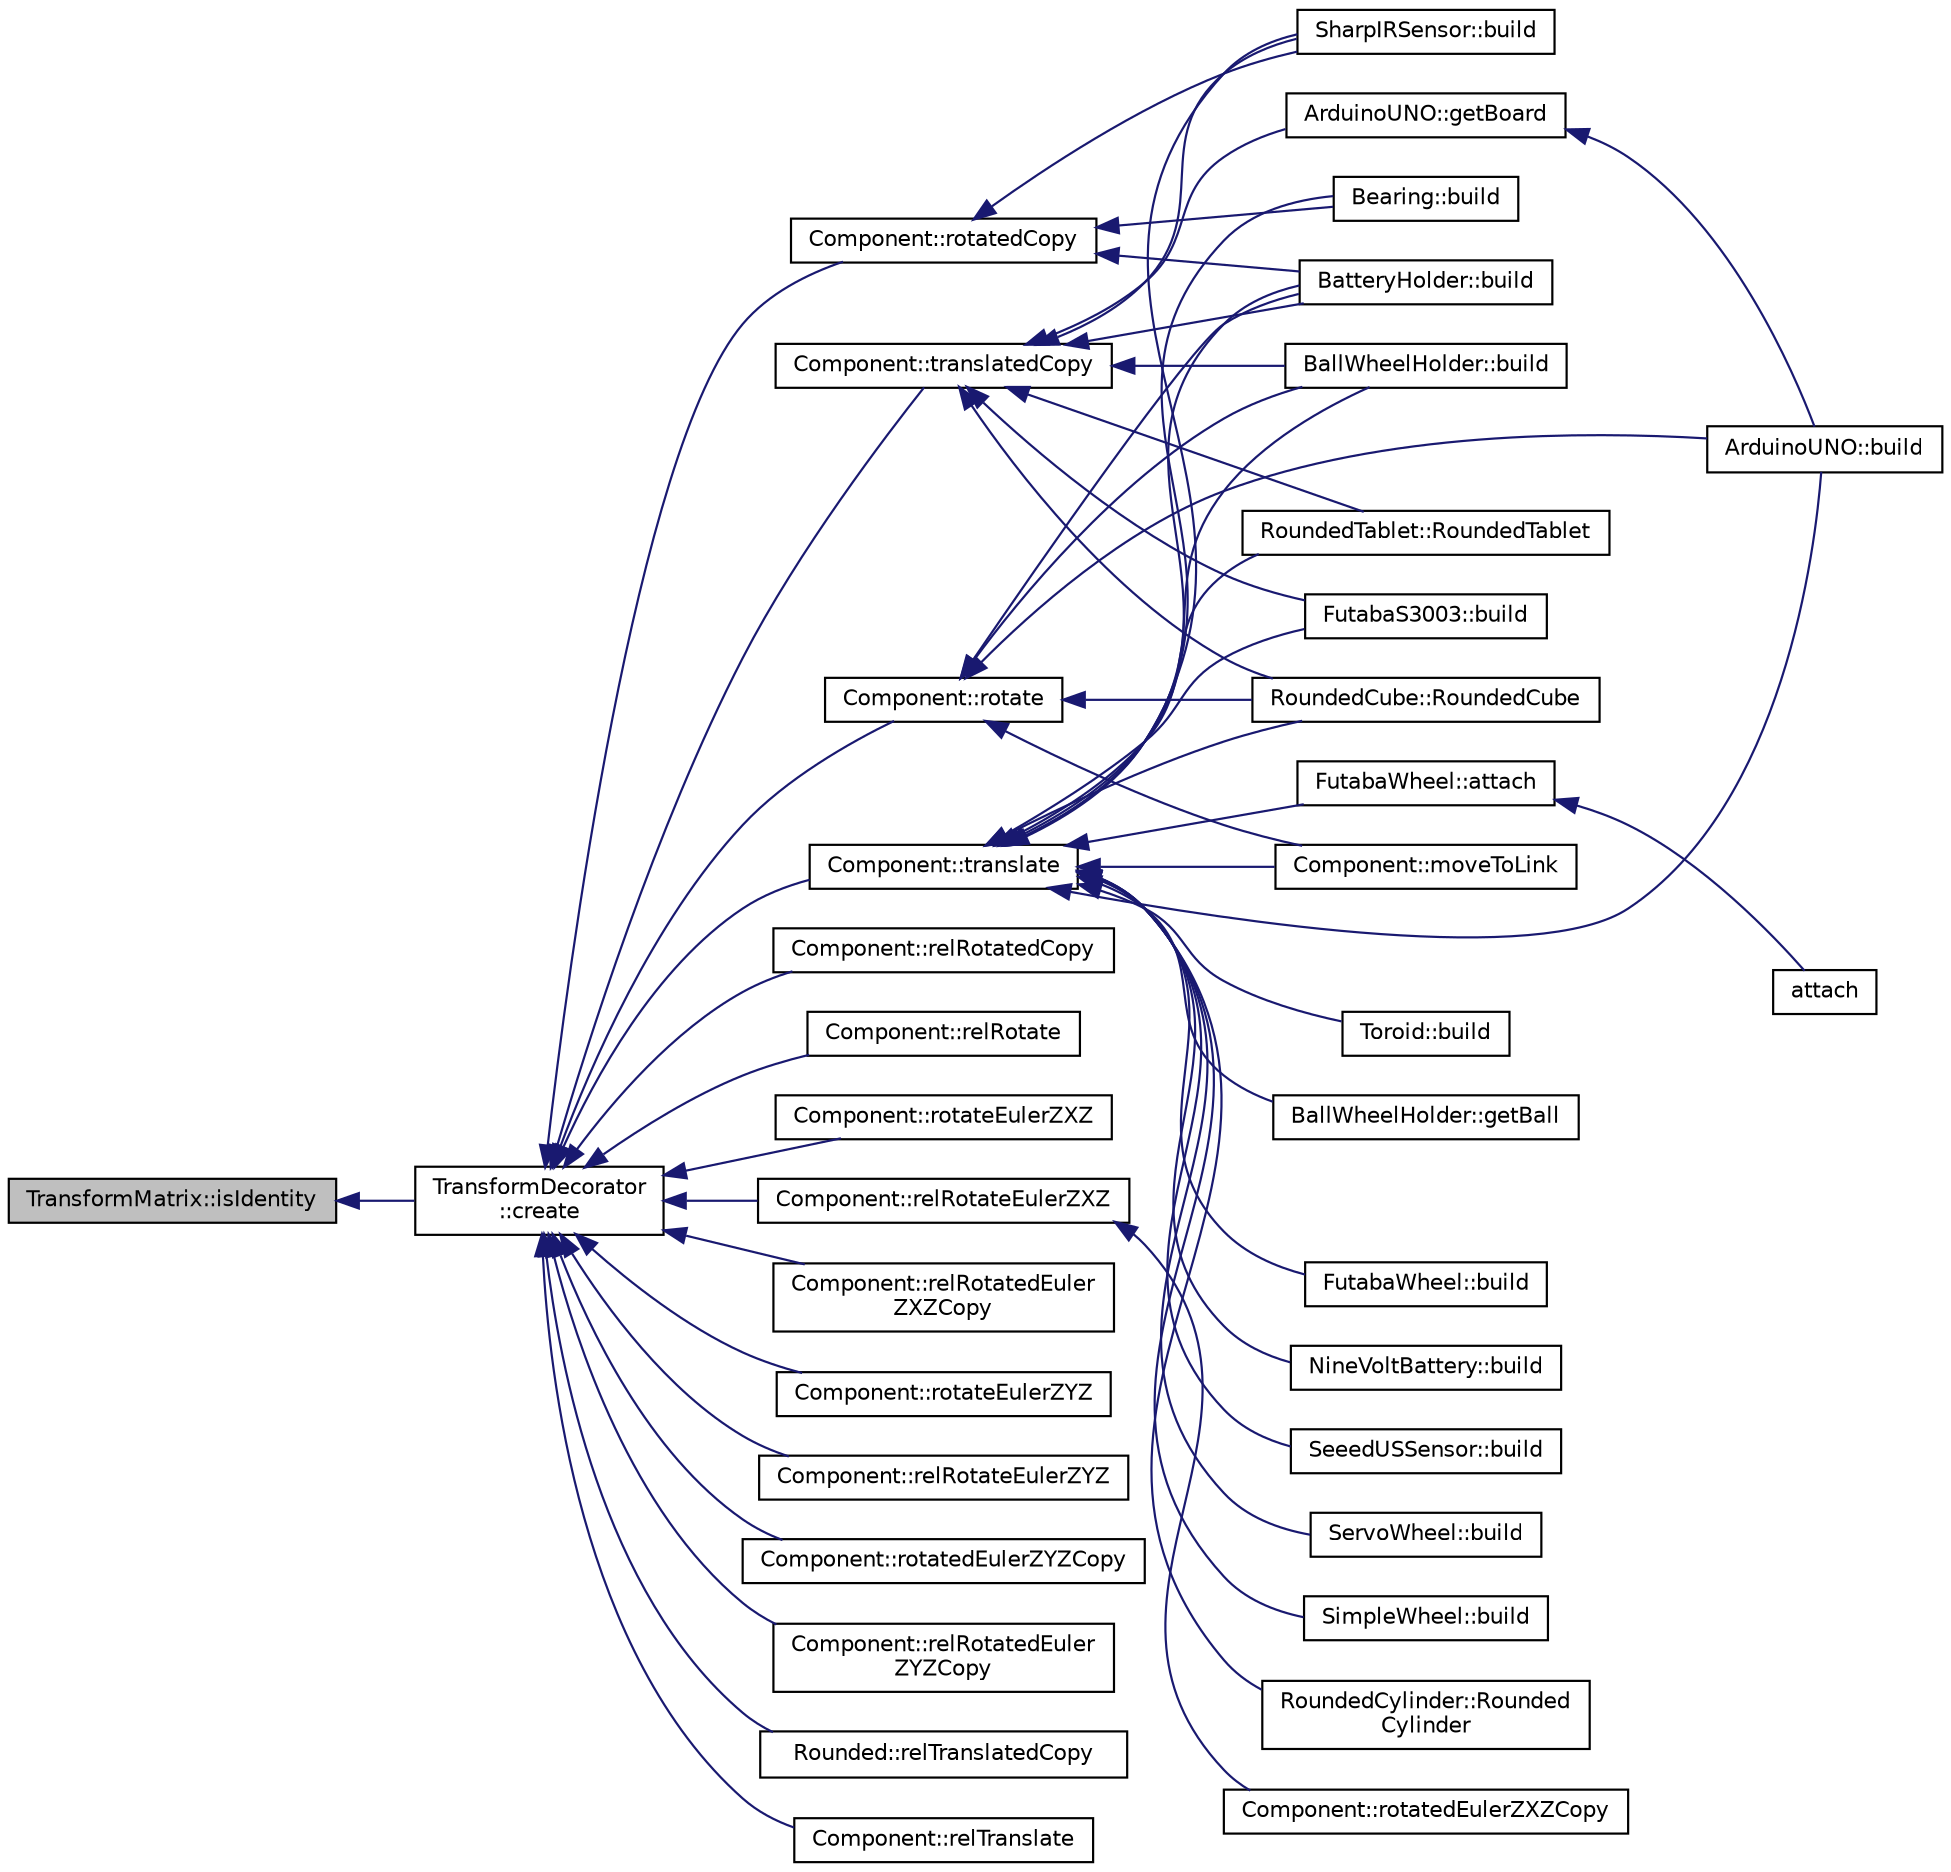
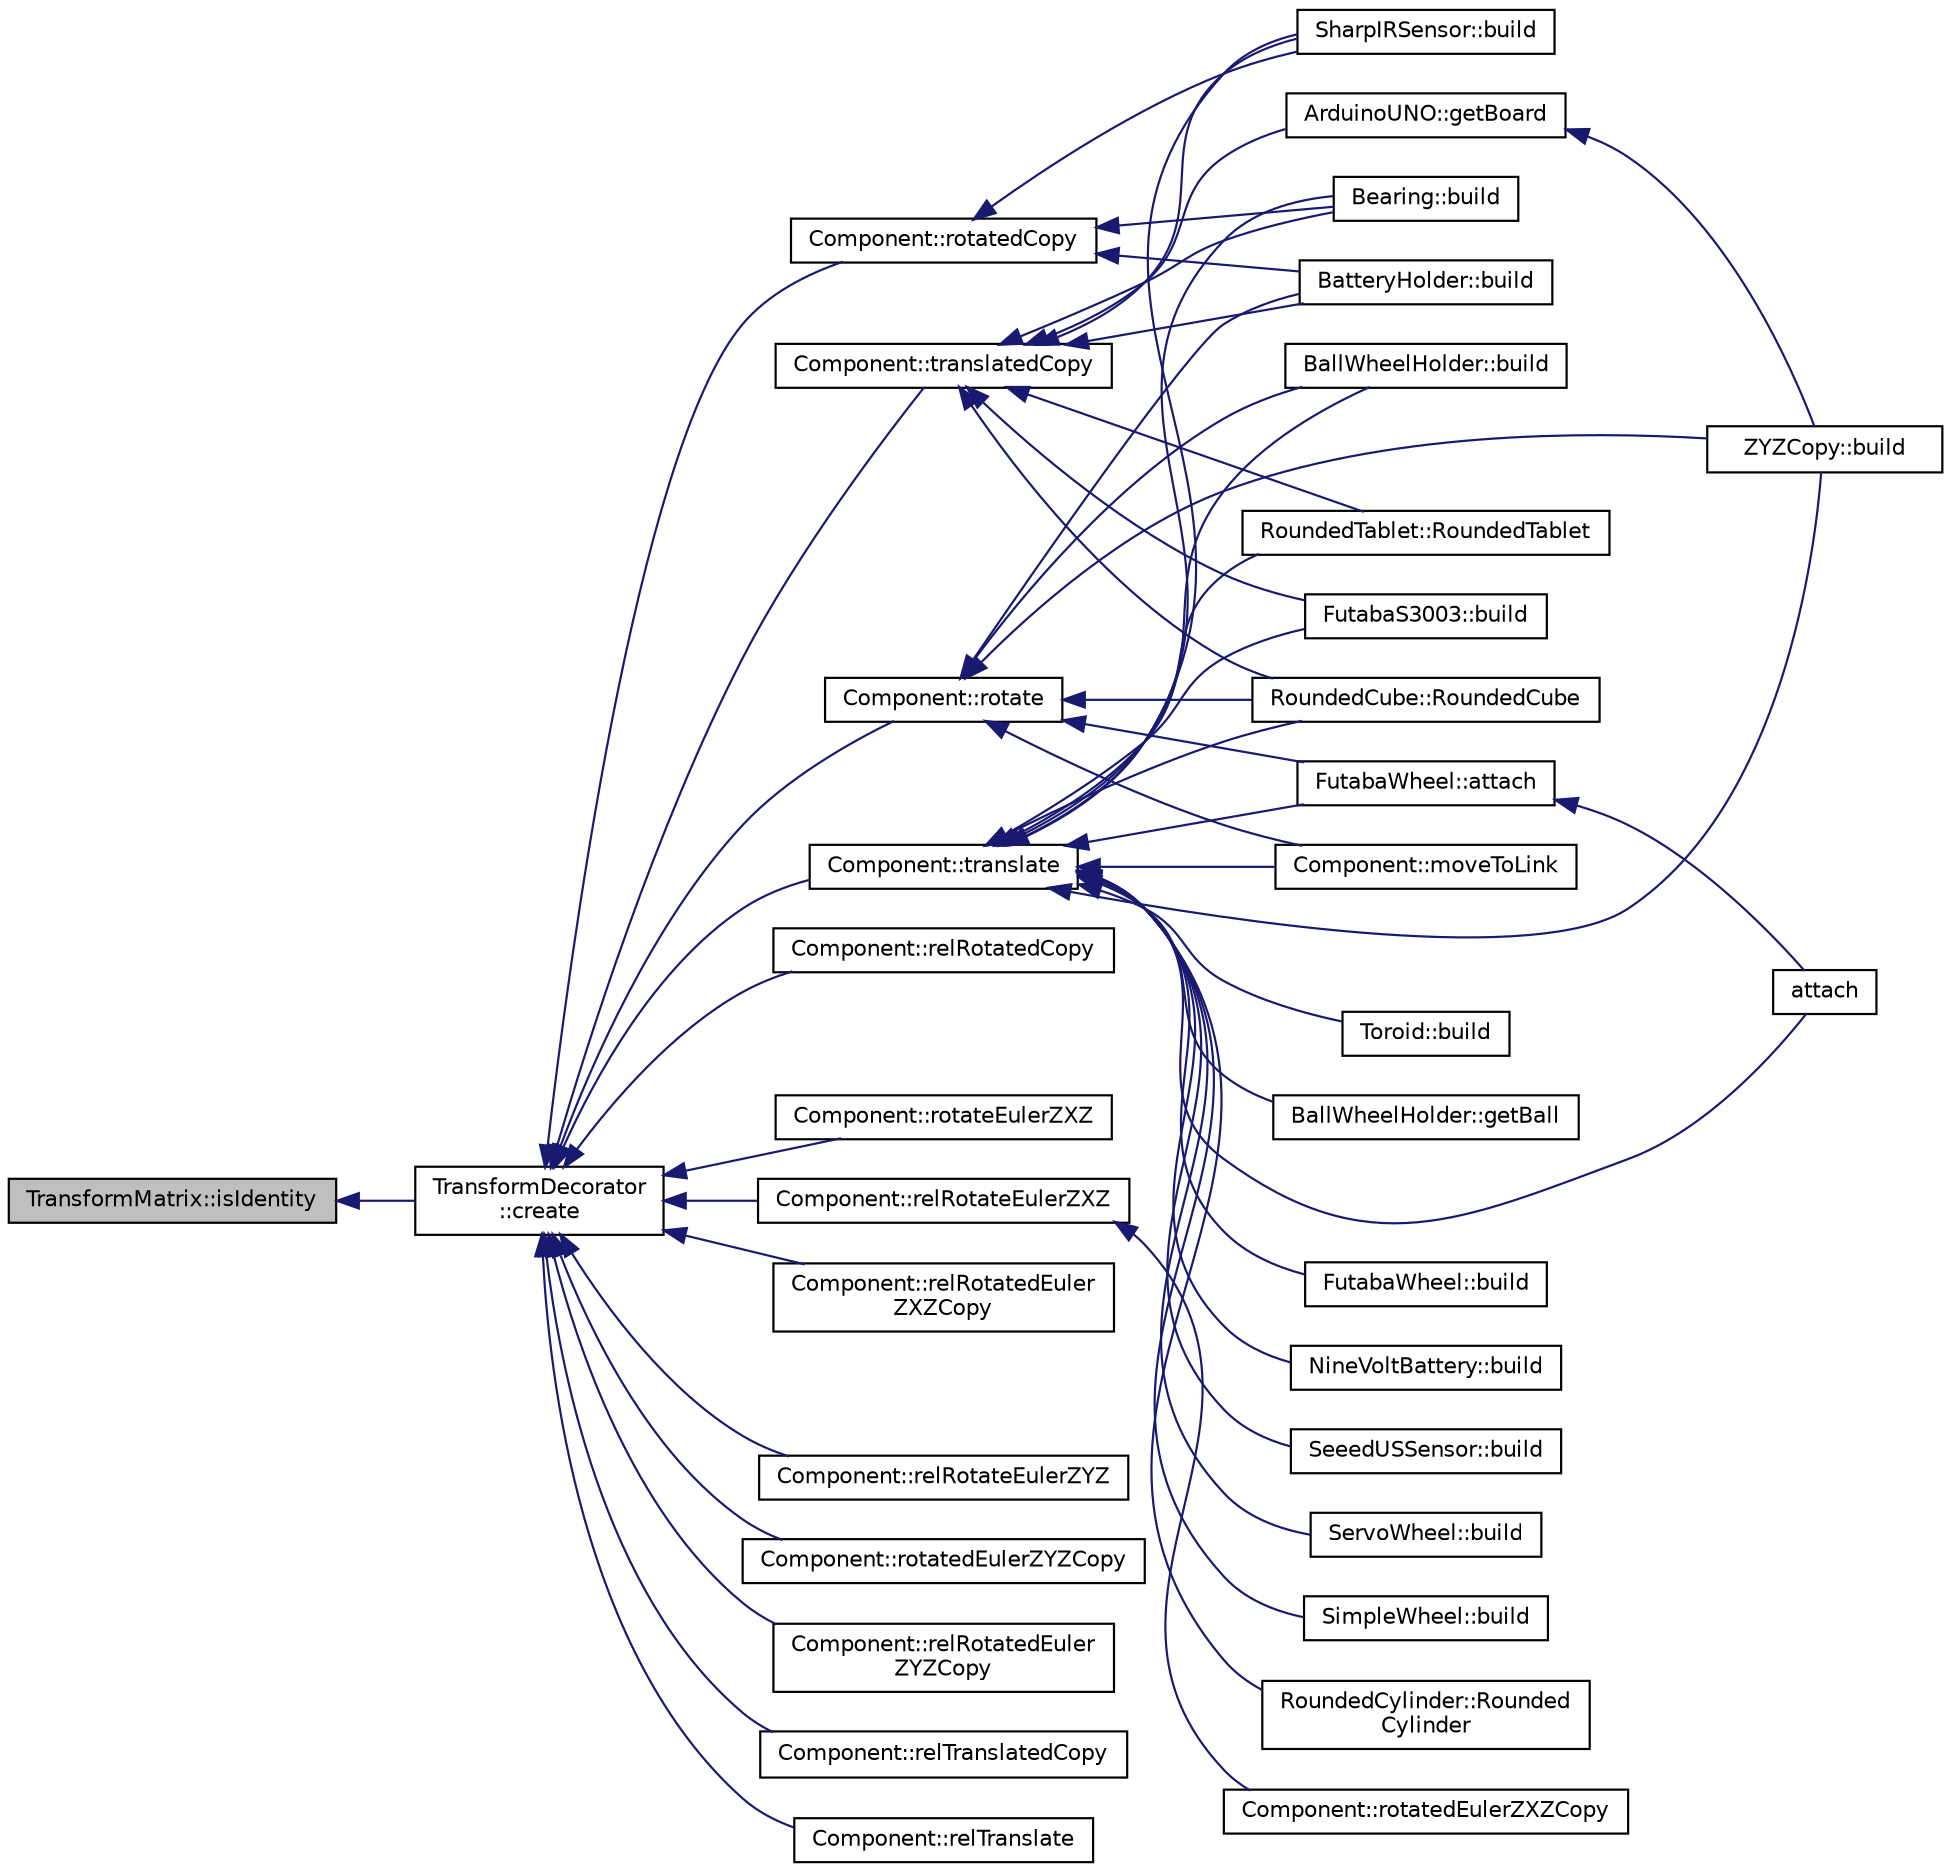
  digraph {
    rankdir=LR
    node [color=black fillcolor=white fontname=Helvetica fontsize=10 shape=record style=filled]
    edge [color=midnightblue dir=back fontname=Helvetica fontsize=10 labelfontname=Helvetica labelfontsize=10 style=solid]
    n1 [fillcolor=grey75 fontcolor=black height=0.2 label="TransformMatrix::isIdentity" width=0.4]
    n2 [height=0.2 label="TransformDecorator\l::create" width=0.4]
    n3 [height=0.2 label="Component::rotatedCopy" width=0.4]
    n4 [height=0.2 label="Component::relRotatedCopy" width=0.4]
    n5 [height=0.2 label="Component::rotate" width=0.4]
-   n6 [height=0.2 label="Component::relRotate" width=0.4]
    n7 [height=0.2 label="Component::rotateEulerZXZ" width=0.4]
    n8 [height=0.2 label="Component::relRotateEulerZXZ" width=0.4]
    n9 [height=0.2 label="Component::relRotatedEuler\lZXZCopy" width=0.4]
-   n10 [height=0.2 label="Component::rotateEulerZYZ" width=0.4]
    n11 [height=0.2 label="Component::relRotateEulerZYZ" width=0.4]
    n12 [height=0.2 label="Component::rotatedEulerZYZCopy" width=0.4]
    n13 [height=0.2 label="Component::relRotatedEuler\lZYZCopy" width=0.4]
    n14 [height=0.2 label="Component::translatedCopy" width=0.4]
-   n15 [height=0.2 label="Rounded::relTranslatedCopy" width=0.4]
+   n15 [height=0.2 label="Component::relTranslatedCopy" width=0.4]
    n16 [height=0.2 label="Component::translate" width=0.4]
    n17 [height=0.2 label="Component::relTranslate" width=0.4]
    n18 [height=0.2 label="BatteryHolder::build" width=0.4]
    n19 [height=0.2 label="Bearing::build" width=0.4]
    n20 [height=0.2 label="SharpIRSensor::build" width=0.4]
    n21 [height=0.2 label="RoundedCube::RoundedCube" width=0.4]
    n22 [height=0.2 label="Component::moveToLink" width=0.4]
    n23 [height=0.2 label="FutabaWheel::attach" width=0.4]
-   n24 [height=0.2 label="ArduinoUNO::build" width=0.4]
+   n24 [height=0.2 label="ZYZCopy::build" width=0.4]
    n25 [height=0.2 label="BallWheelHolder::build" width=0.4]
    n26 [height=0.2 label="Component::rotatedEulerZXZCopy" width=0.4]
    n27 [height=0.2 label="RoundedTablet::RoundedTablet" width=0.4]
    n28 [height=0.2 label="ArduinoUNO::getBoard" width=0.4]
    n29 [height=0.2 label="FutabaS3003::build" width=0.4]
    n30 [height=0.2 label="RoundedCylinder::Rounded\lCylinder" width=0.4]
    n31 [height=0.2 label="Toroid::build" width=0.4]
    n32 [height=0.2 label="BallWheelHolder::getBall" width=0.4]
    n33 [height=0.2 label="FutabaWheel::build" width=0.4]
    n34 [height=0.2 label="NineVoltBattery::build" width=0.4]
    n35 [height=0.2 label="SeeedUSSensor::build" width=0.4]
    n36 [height=0.2 label="ServoWheel::build" width=0.4]
    n37 [height=0.2 label="SimpleWheel::build" width=0.4]
    n38 [height=0.2 label=attach width=0.4]
    n1 -> n2
    n2 -> n3
    n2 -> n4
    n2 -> n5
-   n2 -> n6
    n2 -> n7
    n2 -> n8
    n2 -> n9
-   n2 -> n10
    n2 -> n11
    n2 -> n12
    n2 -> n13
    n2 -> n14
    n2 -> n15
    n2 -> n16
    n2 -> n17
    n3 -> n18
    n3 -> n19
    n3 -> n20
    n5 -> n18
    n5 -> n21
    n5 -> n22
+   n5 -> n23
    n5 -> n24
    n5 -> n25
    n8 -> n26
    n14 -> n18
-   n14 -> n25
+   n14 -> n19
    n14 -> n20
    n14 -> n21
    n14 -> n27
    n14 -> n28
    n14 -> n29
-   n16 -> n18
+   n16 -> n38
    n16 -> n19
    n16 -> n20
    n16 -> n21
    n16 -> n22
    n16 -> n23
    n16 -> n24
    n16 -> n25
    n16 -> n27
    n16 -> n29
    n16 -> n30
    n16 -> n31
    n16 -> n32
    n16 -> n33
    n16 -> n34
    n16 -> n35
    n16 -> n36
    n16 -> n37
    n23 -> n38
    n28 -> n24
  }
